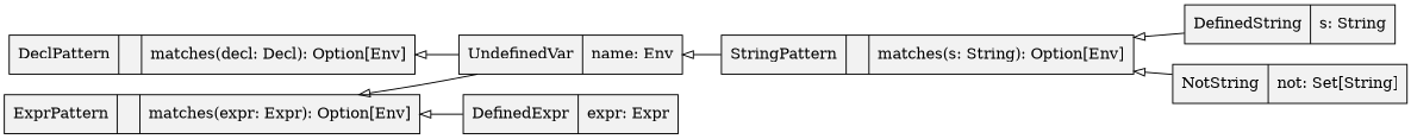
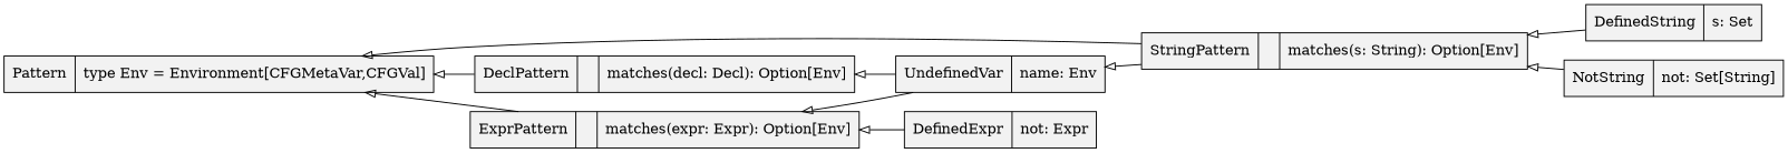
  digraph {
    rankdir=LR
    node [fillcolor=gray95 shape=record style=filled]
    edge [arrowtail=empty dir=back]
+   n1 [label="{Pattern|type Env = Environment[CFGMetaVar,CFGVal]}"]
    n2 [label="{DeclPattern||matches(decl: Decl): Option[Env]}"]
    n3 [label="{StringPattern||matches(s: String): Option[Env]}"]
    n4 [label="{ExprPattern||matches(expr: Expr): Option[Env]}"]
    n5 [label="{UndefinedVar|name: Env}"]
-   n6 [label="{DefinedString|s: String}"]
+   n6 [label="{DefinedString|s: Set}"]
    n7 [label="{NotString|not: Set[String]}"]
-   n8 [label="{DefinedExpr|expr: Expr}"]
+   n8 [label="{DefinedExpr|not: Expr}"]
+   n1 -> n2
+   n1 -> n3
+   n1 -> n4
    n2 -> n5
    n3 -> n6
    n3 -> n7
    n4 -> n5
    n4 -> n8
    n5 -> n3
  }
